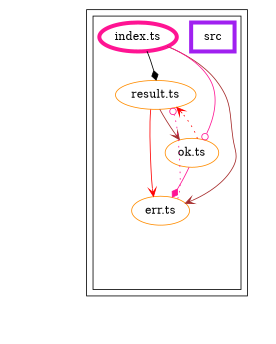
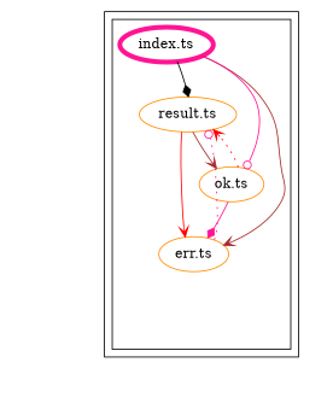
  digraph {
    compound=true
    node [color=darkorange]
    edge [style=invis]
    n1 [label="result.ts"]
    exit_src [style=invis color=""]
    n3 [label="err.ts"]
    n4 [label="ok.ts"]
-   n5 [color=purple label=src penwidth=5 shape=rectangle]
    n6 [color=deeppink label="index.ts" penwidth=5]
    "dependency-graph-[object Object]" [style=invis color=""]
    subgraph cluster_1 {
      color="#000000"
      subgraph cluster_2 {
        color="#000000"
        n1
        exit_src
        n3
        n4
-       n5
        n6
      }
    }
    n1 -> exit_src
    n1 -> n3
    n1 -> n3 [arrowhead=vee color=red style=solid]
    n1 -> n4
    n1 -> n4 [arrowhead=vee color=brown style=solid]
    exit_src -> exit_src
    exit_src -> exit_src
    exit_src -> exit_src
    exit_src -> exit_src
    exit_src -> "dependency-graph-[object Object]"
    n3 -> n1
    n3 -> n1 [arrowhead=odot color=deeppink style=dotted]
    n3 -> exit_src
    n4 -> n1
    n4 -> n1 [arrowhead=vee color=red style=dotted]
    n4 -> exit_src
    n4 -> n3
    n4 -> n3 [arrowhead=diamond color=deeppink style=solid]
    n6 -> n1
    n6 -> n1 [arrowhead=diamond color=black style=solid]
    n6 -> exit_src
    n6 -> n3
    n6 -> n3 [arrowhead=vee color=brown style=solid]
    n6 -> n4
    n6 -> n4 [arrowhead=odot color=deeppink style=solid]
  }
